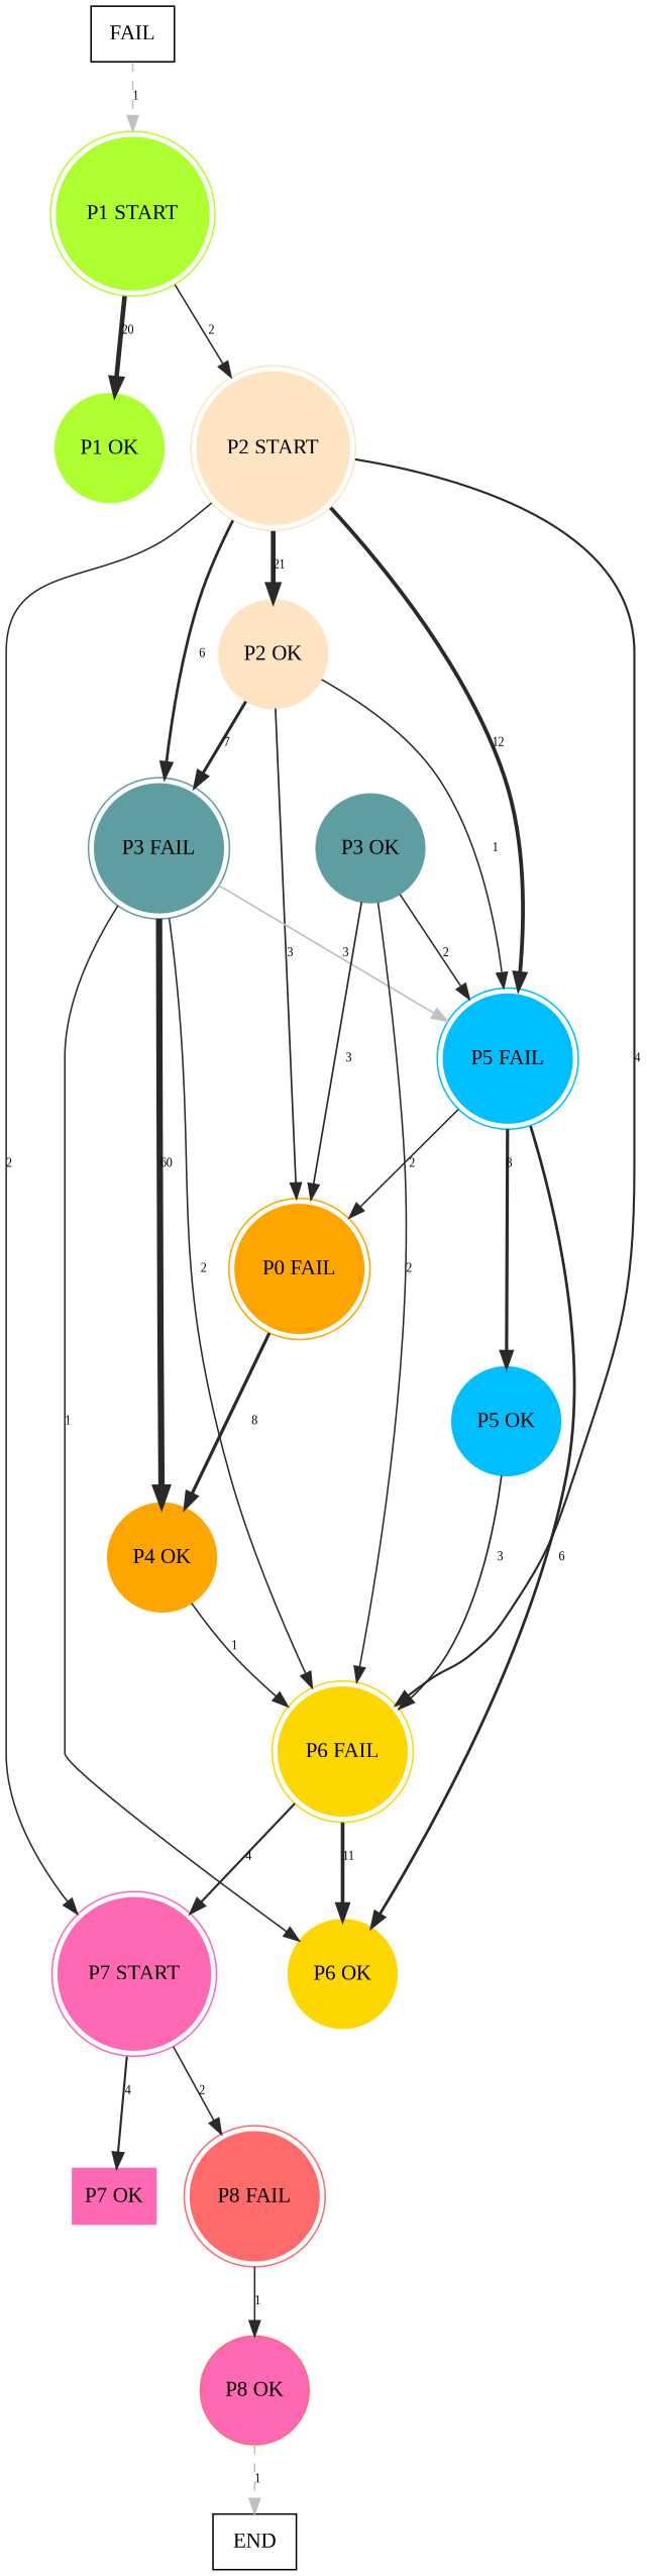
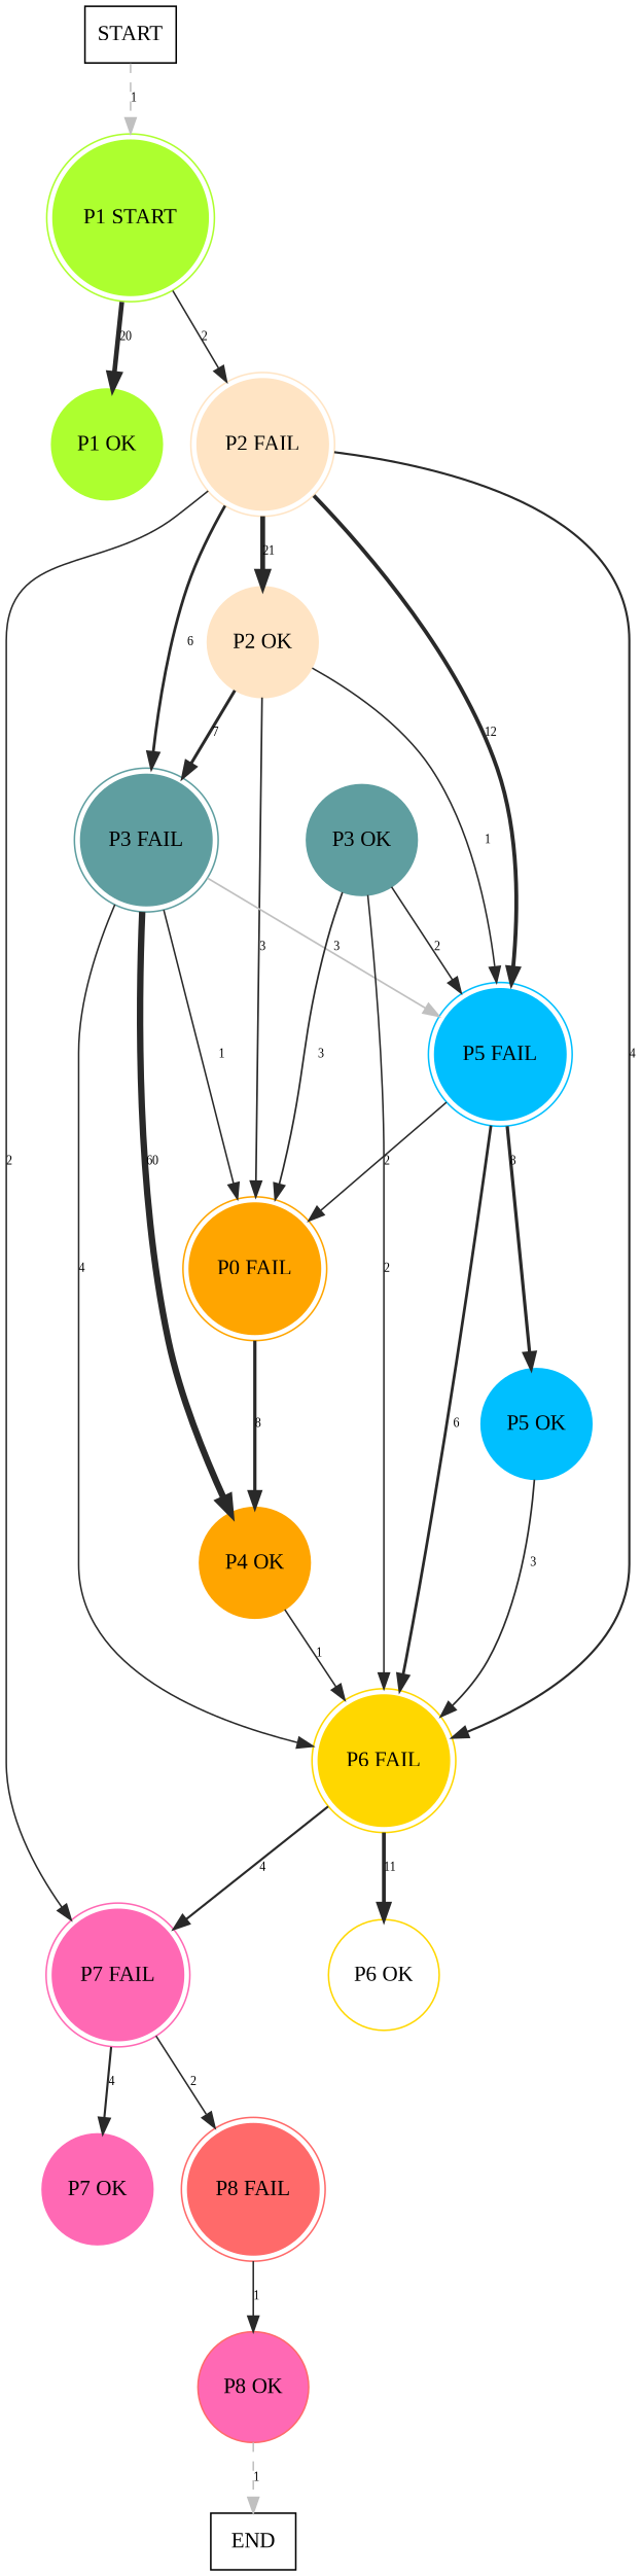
  digraph {
    fontname="Liberation Serif"
    node [color=greenyellow fontname="Liberation Serif" shape=circle style=filled]
    edge [color=grey16 fontname="Liberation Serif" fontsize=8 labelfloat=false penwidth=1]
    n1 [label="P1 START" peripheries=2]
    "P1 OK"
-   "P2 FAIL" [color=bisque peripheries=2 label="P2 START"]
+   "P2 FAIL" [color=bisque peripheries=2]
    "P2 OK" [color=bisque]
    "P3 FAIL" [color=cadetblue peripheries=2]
    "P5 FAIL" [color=deepskyblue peripheries=2]
    "P6 FAIL" [color=gold peripheries=2]
-   "P7 FAIL" [color=hotpink peripheries=2 label="P7 START"]
+   "P7 FAIL" [color=hotpink peripheries=2]
    n9 [color=orange label="P0 FAIL" peripheries=2]
    "P4 OK" [color=orange]
    "P5 OK" [color=deepskyblue]
-   "P6 OK" [color=gold]
-   "P7 OK" [color=hotpink shape=box]
+   "P6 OK" [color=gold fillcolor=white]
+   "P7 OK" [color=hotpink]
    "P8 FAIL" [color=indianred1 peripheries=2]
    "P3 OK" [color=cadetblue]
    "P8 OK" [color=indianred1 fillcolor=hotpink]
    END [color=black fillcolor=white shape=box]
-   START [color=black fillcolor=white shape=box label=FAIL]
+   START [color=black fillcolor=white shape=box]
    n1 -> "P1 OK" [label=20 penwidth=2.995732273553991]
    n1 -> "P2 FAIL" [label=2]
    "P2 FAIL" -> "P2 OK" [label=21 penwidth=3.044522437723423]
    "P2 FAIL" -> "P3 FAIL" [label=6 penwidth=1.791759469228055]
    "P2 FAIL" -> "P5 FAIL" [label=12 penwidth=2.4849066497880004]
    "P2 FAIL" -> "P6 FAIL" [label=4 penwidth=1.3862943611198906]
    "P2 FAIL" -> "P7 FAIL" [label=2]
    "P2 OK" -> "P3 FAIL" [label=7 penwidth=1.9459101490553132]
    "P2 OK" -> "P5 FAIL" [label=1]
    "P2 OK" -> n9 [label=3 penwidth=1.0986122886681098]
    "P3 FAIL" -> "P5 FAIL" [color=grey label=3 penwidth=1.0986122886681098]
-   "P3 FAIL" -> "P6 FAIL" [label=2]
-   "P3 FAIL" -> "P6 OK" [label=1]
+   "P3 FAIL" -> "P6 FAIL" [label=4]
+   "P3 FAIL" -> n9 [label=1]
    "P3 FAIL" -> "P4 OK" [label=60 penwidth=4.0943445622221]
-   "P5 FAIL" -> "P6 OK" [label=6 penwidth=1.791759469228055]
+   "P5 FAIL" -> "P6 FAIL" [label=6 penwidth=1.791759469228055]
    "P5 FAIL" -> n9 [label=2]
    "P5 FAIL" -> "P5 OK" [label=8 penwidth=2.0794415416798357]
    "P6 FAIL" -> "P7 FAIL" [label=4 penwidth=1.3862943611198906]
    "P6 FAIL" -> "P6 OK" [label=11 penwidth=2.3978952727983707]
    "P7 FAIL" -> "P7 OK" [label=4 penwidth=1.3862943611198906]
    "P7 FAIL" -> "P8 FAIL" [label=2]
    n9 -> "P4 OK" [label=8 penwidth=2.0794415416798357]
    "P4 OK" -> "P6 FAIL" [label=1]
    "P5 OK" -> "P6 FAIL" [label=3 penwidth=1.0986122886681098]
    "P8 FAIL" -> "P8 OK" [label=1]
    "P3 OK" -> "P5 FAIL" [label=2]
    "P3 OK" -> "P6 FAIL" [label=2]
    "P3 OK" -> n9 [label=3 penwidth=1.0986122886681098]
    "P8 OK" -> END [color=grey label=1 style=dashed penwidth=""]
    START -> n1 [color=grey label=1 style=dashed penwidth=""]
  }
